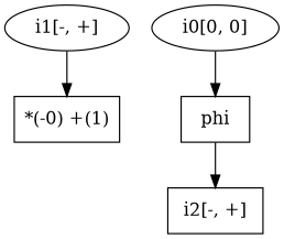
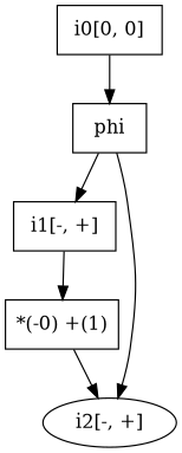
  digraph {
-   n1 [label=" i1[-, +] "]
+   n1 [label=" i1[-, +] " shape=box]
    n2 [label="*(-0) +(1)" shape=box]
-   n3 [label=" i2[-, +] " shape=box]
-   n4 [label=" i0[0, 0] "]
+   n3 [label=" i2[-, +] "]
+   n4 [label=" i0[0, 0] " shape=box]
    n5 [label=" phi " shape=box]
    n1 -> n2
+   n2 -> n3
    n4 -> n5
+   n5 -> n1
    n5 -> n3
  }
